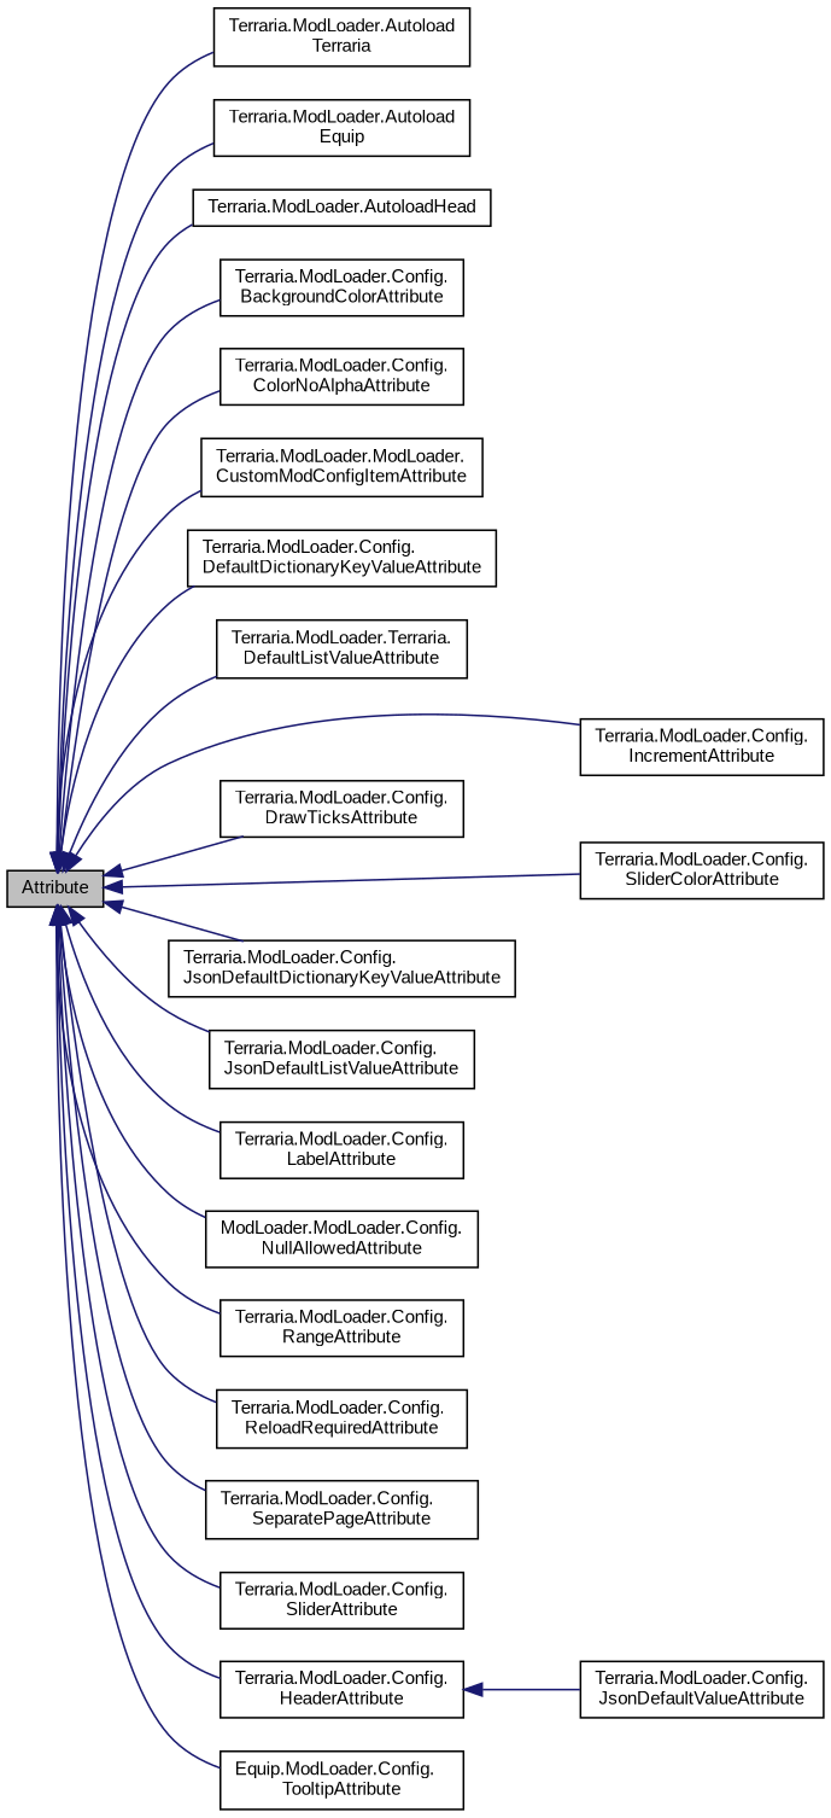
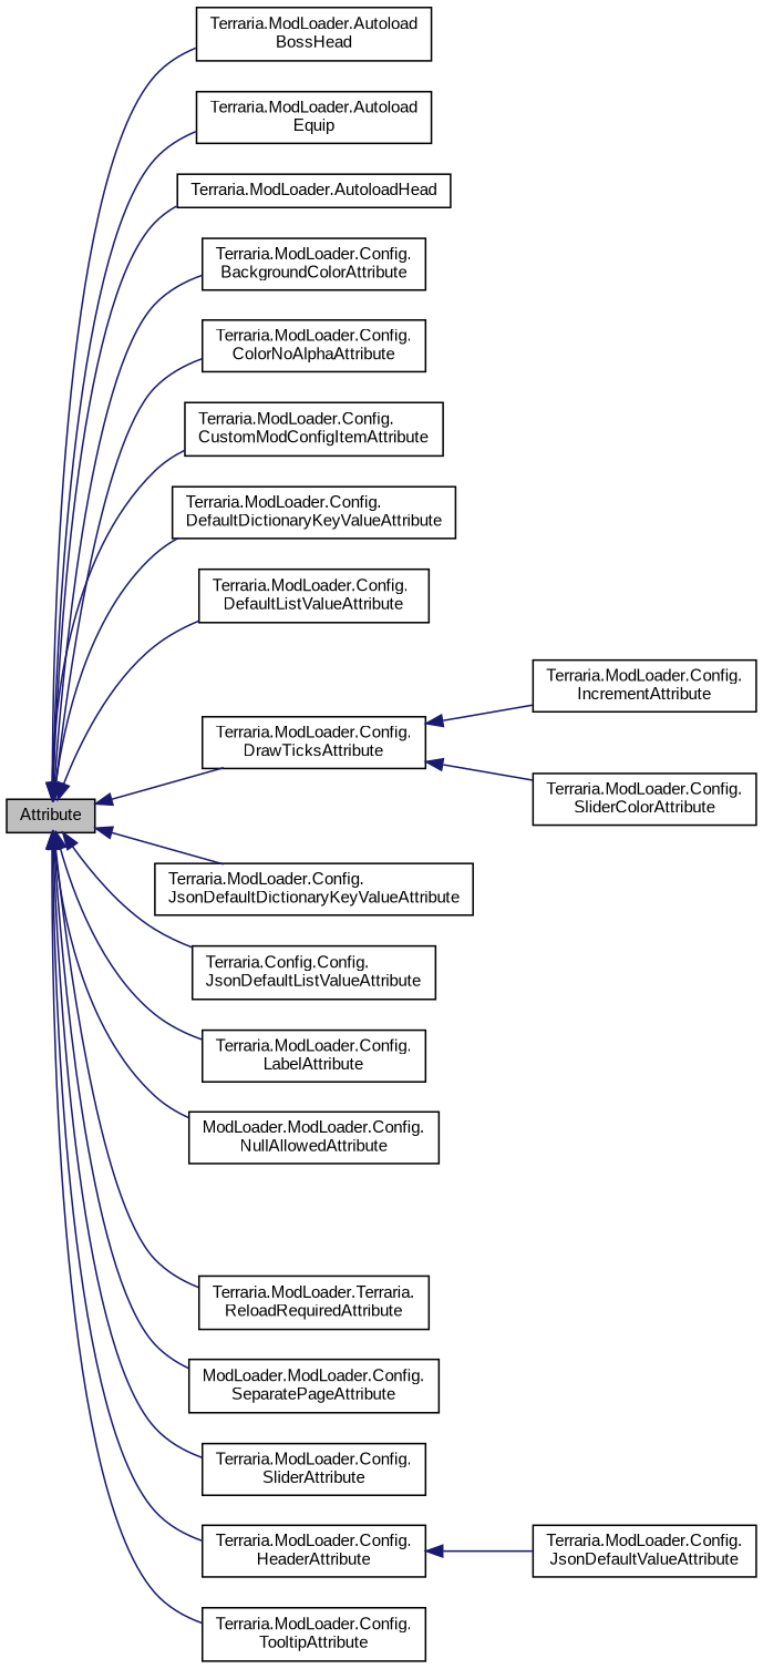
  digraph {
    fontname="Liberation Sans"
    rankdir=LR
    node [color=black fillcolor=white fontname="Liberation Sans" fontsize=10 shape=record style=filled]
    edge [color=midnightblue dir=back fontname="Liberation Sans" fontsize=10 labelfontname=Helvetica labelfontsize=10 style=solid]
    n1 [fillcolor=grey75 fontcolor=black height=0.2 label=Attribute width=0.4]
-   n2 [height=0.2 label="Terraria.ModLoader.Autoload\lTerraria" width=0.4]
+   n2 [height=0.2 label="Terraria.ModLoader.Autoload\lBossHead" width=0.4]
    n3 [height=0.2 label="Terraria.ModLoader.Autoload\lEquip" width=0.4]
    n4 [height=0.2 label="Terraria.ModLoader.AutoloadHead" width=0.4]
    n5 [height=0.2 label="Terraria.ModLoader.Config.\lBackgroundColorAttribute" width=0.4]
    n6 [height=0.2 label="Terraria.ModLoader.Config.\lColorNoAlphaAttribute" width=0.4]
-   n7 [height=0.2 label="Terraria.ModLoader.ModLoader.\lCustomModConfigItemAttribute" width=0.4]
+   n7 [height=0.2 label="Terraria.ModLoader.Config.\lCustomModConfigItemAttribute" width=0.4]
    n8 [height=0.2 label="Terraria.ModLoader.Config.\lDefaultDictionaryKeyValueAttribute" width=0.4]
-   n9 [height=0.2 label="Terraria.ModLoader.Terraria.\lDefaultListValueAttribute" width=0.4]
+   n9 [height=0.2 label="Terraria.ModLoader.Config.\lDefaultListValueAttribute" width=0.4]
    n10 [height=0.2 label="Terraria.ModLoader.Config.\lDrawTicksAttribute" width=0.4]
    n11 [height=0.2 label="Terraria.ModLoader.Config.\lHeaderAttribute" width=0.4]
    n12 [height=0.2 label="Terraria.ModLoader.Config.\lIncrementAttribute" width=0.4]
    n13 [height=0.2 label="Terraria.ModLoader.Config.\lJsonDefaultDictionaryKeyValueAttribute" width=0.4]
-   n14 [height=0.2 label="Terraria.ModLoader.Config.\lJsonDefaultListValueAttribute" width=0.4]
+   n14 [height=0.2 label="Terraria.Config.Config.\lJsonDefaultListValueAttribute" width=0.4]
    n15 [height=0.2 label="Terraria.ModLoader.Config.\lLabelAttribute" width=0.4]
    n16 [height=0.2 label="ModLoader.ModLoader.Config.\lNullAllowedAttribute" width=0.4]
-   n17 [height=0.2 label="Terraria.ModLoader.Config.\lRangeAttribute" width=0.4]
-   n18 [height=0.2 label="Terraria.ModLoader.Config.\lReloadRequiredAttribute" width=0.4]
-   n19 [height=0.2 label="Terraria.ModLoader.Config.\lSeparatePageAttribute" width=0.4]
+   n18 [height=0.2 label="Terraria.ModLoader.Terraria.\lReloadRequiredAttribute" width=0.4]
+   n19 [height=0.2 label="ModLoader.ModLoader.Config.\lSeparatePageAttribute" width=0.4]
    n20 [height=0.2 label="Terraria.ModLoader.Config.\lSliderAttribute" width=0.4]
    n21 [height=0.2 label="Terraria.ModLoader.Config.\lSliderColorAttribute" width=0.4]
-   n22 [height=0.2 label="Equip.ModLoader.Config.\lTooltipAttribute" width=0.4]
+   n22 [height=0.2 label="Terraria.ModLoader.Config.\lTooltipAttribute" width=0.4]
    n23 [height=0.2 label="Terraria.ModLoader.Config.\lJsonDefaultValueAttribute" width=0.4]
    n1 -> n2
    n1 -> n3
    n1 -> n4
    n1 -> n5
    n1 -> n6
    n1 -> n7
    n1 -> n8
    n1 -> n9
    n1 -> n10
    n1 -> n11
-   n1 -> n12
+   n10 -> n12
    n1 -> n13
    n1 -> n14
    n1 -> n15
    n1 -> n16
-   n1 -> n17
    n1 -> n18
    n1 -> n19
    n1 -> n20
-   n1 -> n21
+   n10 -> n21
    n1 -> n22
    n11 -> n23
  }
